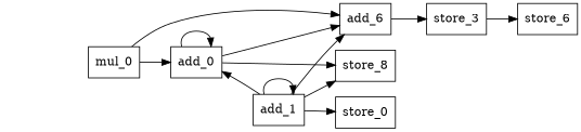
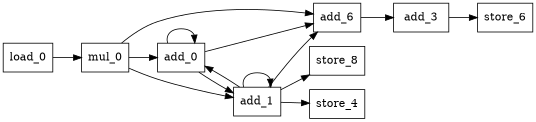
  digraph {
    rankdir=LR
    node [shape=rectangle]
    n1 [label=add_0]
    n2 [label=add_1]
    n3 [label=add_6]
-   n4 [label=store_0]
+   n4 [label=store_4]
    n5 [label=store_8]
-   n6 [label=store_3]
+   n6 [label=add_3]
    n7 [label=store_6]
    n8 [label=mul_0]
+   n9 [label=load_0]
    n1 -> n1
-   n1 -> n5
+   n1 -> n2
    n1 -> n3
    n2 -> n1
    n2 -> n2
    n2 -> n3
    n2 -> n4
    n2 -> n5
    n3 -> n6
    n6 -> n7
    n8 -> n1
+   n8 -> n2
    n8 -> n3
+   n9 -> n8
  }
